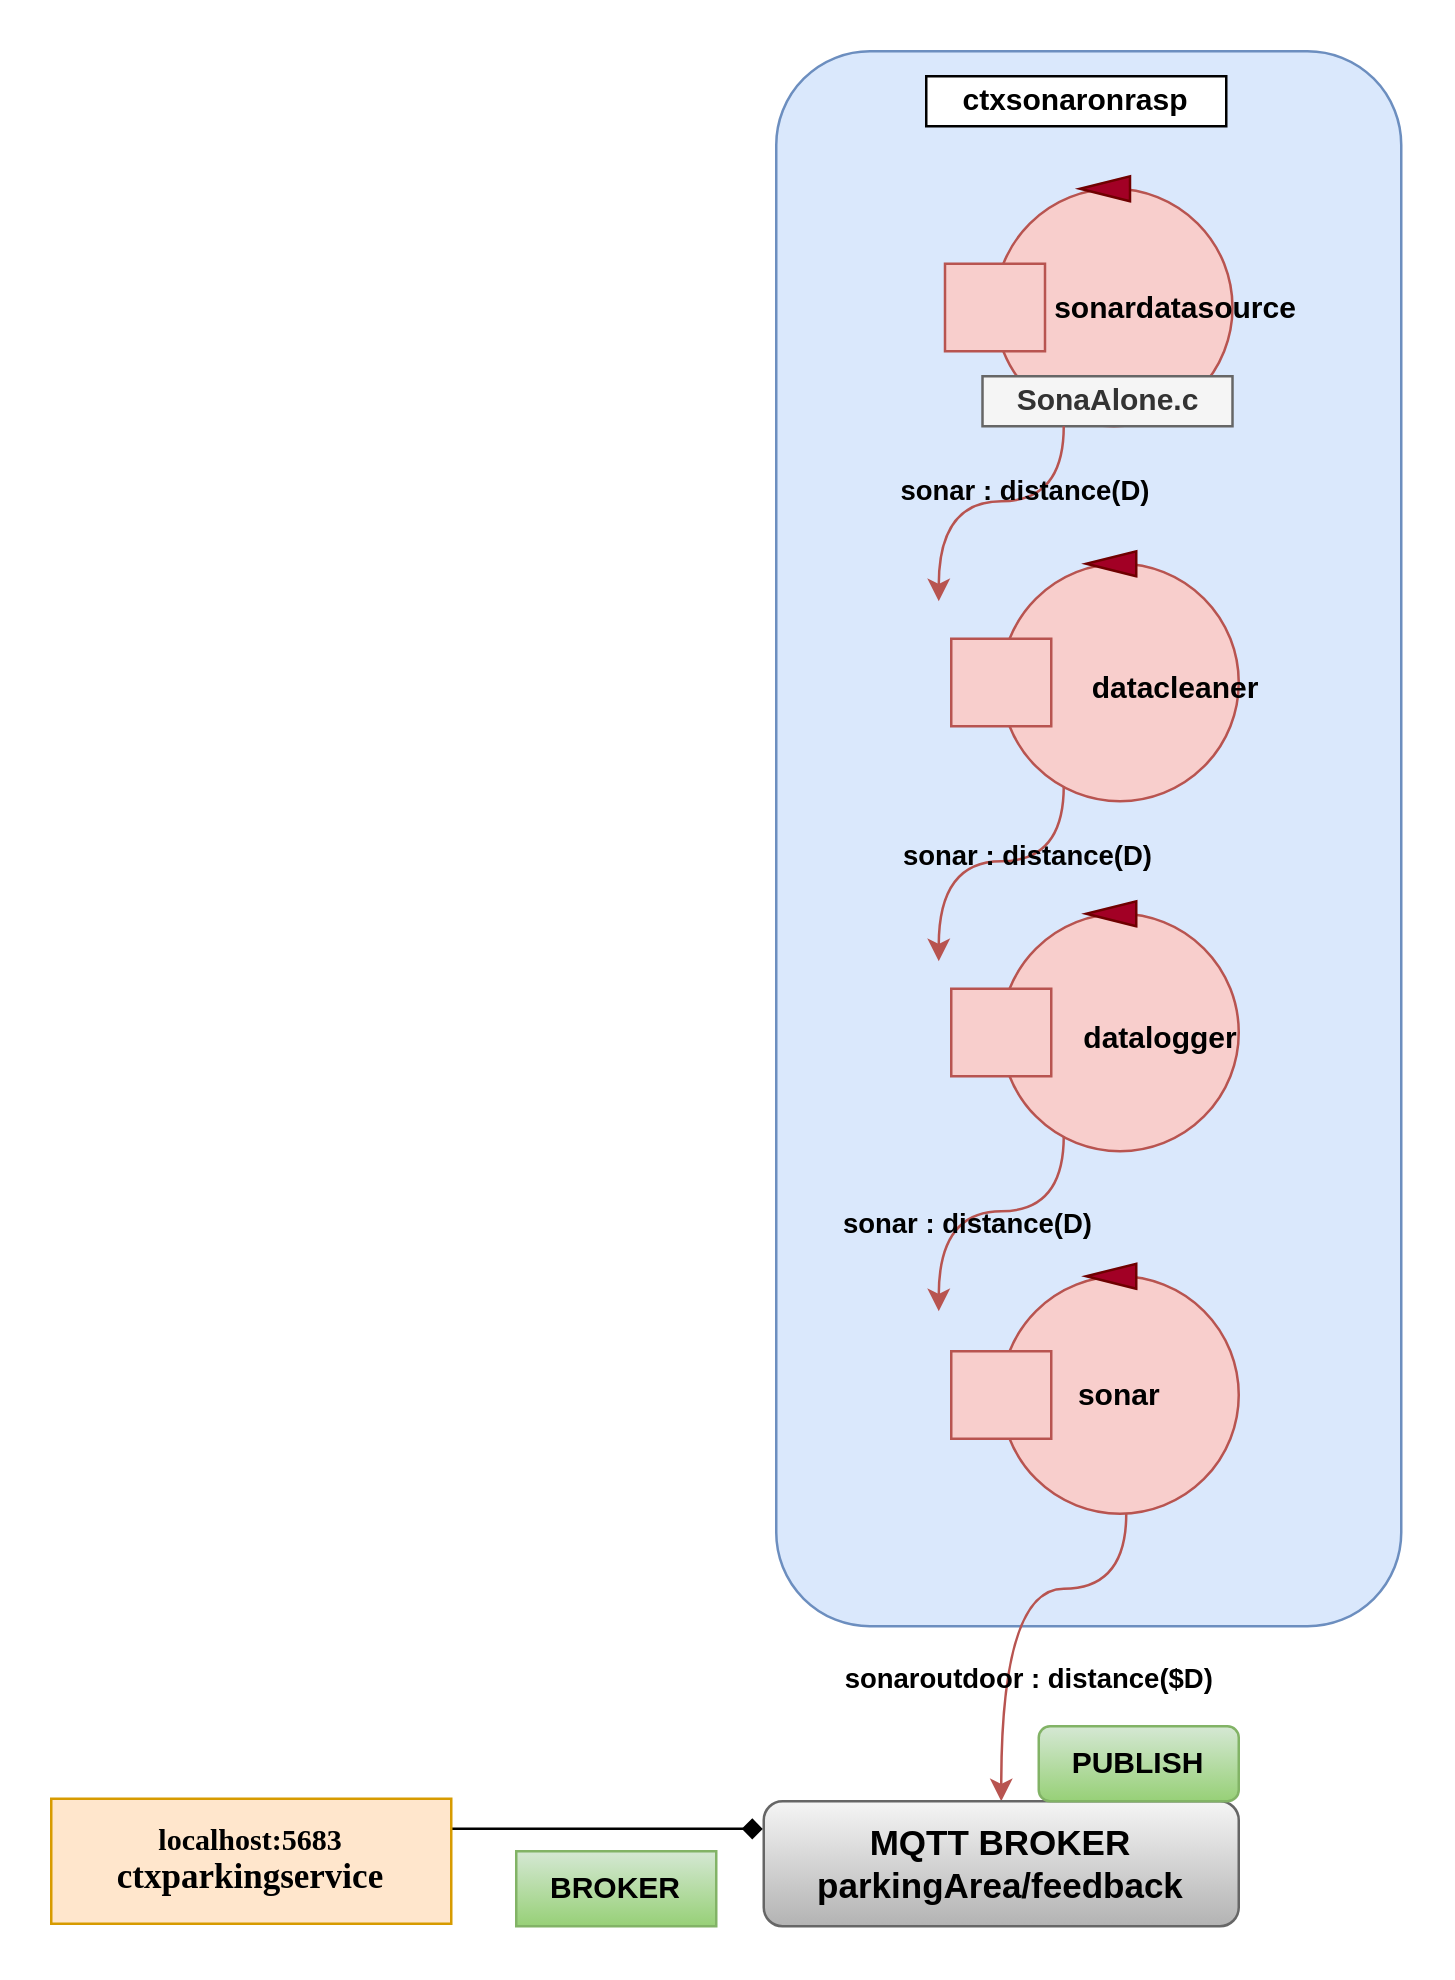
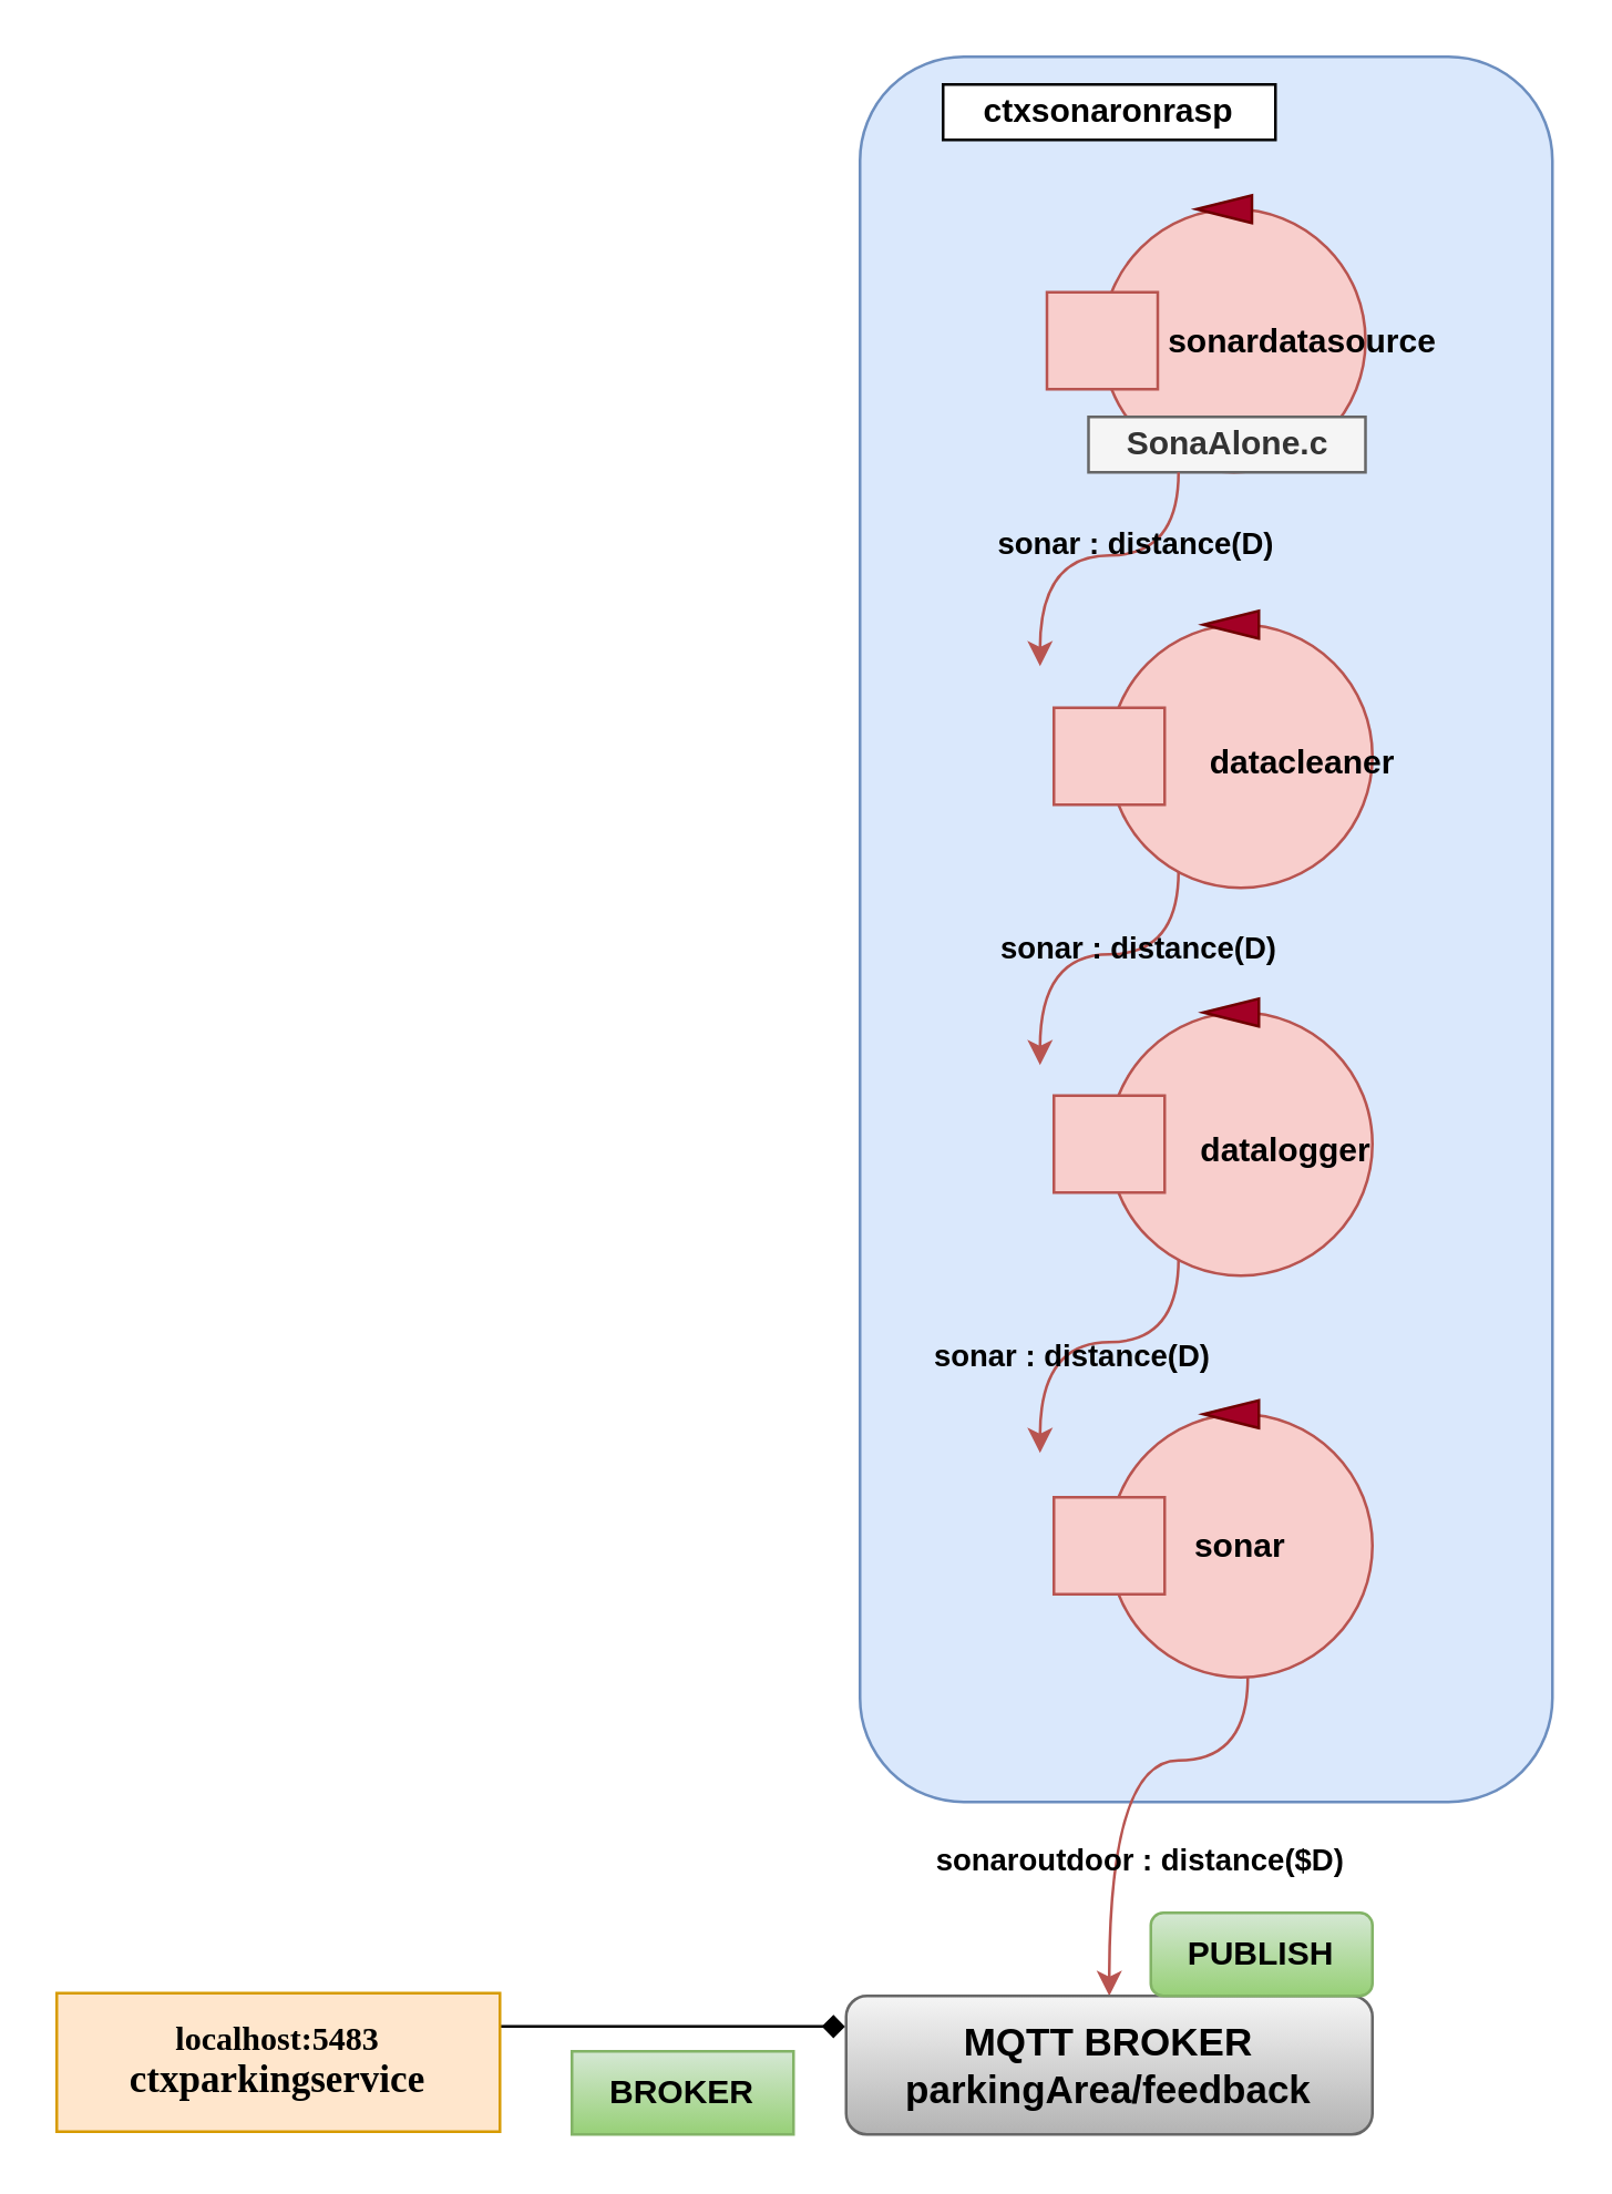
  <mxCell id="0" />
  <mxCell id="1" parent="0" />
  <mxCell id="2" value="" style="rounded=1;whiteSpace=wrap;html=1;fillColor=#dae8fc;strokeColor=#6c8ebf;" vertex="1" parent="1"><mxGeometry x="310" y="20" width="250" height="630" as="geometry" /></mxCell>
- <mxCell id="3" value="&lt;b&gt;ctxsonaronrasp&lt;/b&gt;" style="rounded=0;whiteSpace=wrap;html=1;" vertex="1" parent="1"><mxGeometry x="370" y="30" width="120" height="20" as="geometry" /></mxCell>
+ <mxCell id="3" value="&lt;b&gt;ctxsonaronrasp&lt;/b&gt;" style="rounded=0;whiteSpace=wrap;html=1;" vertex="1" parent="1"><mxGeometry x="340" y="30" width="120" height="20" as="geometry" /></mxCell>
  <mxCell id="4" value="" style="group" vertex="1" connectable="0" parent="1"><mxGeometry x="380" y="505" width="115" height="100" as="geometry" /></mxCell>
  <mxCell id="5" value="&lt;b&gt;sonar&lt;/b&gt;" style="ellipse;whiteSpace=wrap;html=1;aspect=fixed;fillColor=#f8cecc;strokeColor=#b85450;" vertex="1" parent="4"><mxGeometry x="20" y="5" width="95" height="95" as="geometry" /></mxCell>
  <mxCell id="6" value="" style="rounded=0;whiteSpace=wrap;html=1;fillColor=#f8cecc;strokeColor=#b85450;" vertex="1" parent="4"><mxGeometry y="35" width="40" height="35" as="geometry" /></mxCell>
  <mxCell id="7" value="" style="triangle;whiteSpace=wrap;html=1;rotation=-180;fillColor=#a20025;strokeColor=#6F0000;fontColor=#ffffff;" vertex="1" parent="4"><mxGeometry x="54" width="20" height="10" as="geometry" /></mxCell>
  <mxCell id="8" value="" style="group" vertex="1" connectable="0" parent="1"><mxGeometry x="377.5" y="70" width="122.5" height="100" as="geometry" /></mxCell>
  <mxCell id="9" value="" style="ellipse;whiteSpace=wrap;html=1;aspect=fixed;fillColor=#f8cecc;strokeColor=#b85450;" vertex="1" parent="8"><mxGeometry x="20" y="5" width="95" height="95" as="geometry" /></mxCell>
  <mxCell id="10" value="" style="rounded=0;whiteSpace=wrap;html=1;fillColor=#f8cecc;strokeColor=#b85450;" vertex="1" parent="8"><mxGeometry y="35" width="40" height="35" as="geometry" /></mxCell>
  <mxCell id="11" value="" style="triangle;whiteSpace=wrap;html=1;rotation=-180;fillColor=#a20025;strokeColor=#6F0000;fontColor=#ffffff;" vertex="1" parent="8"><mxGeometry x="54" width="20" height="10" as="geometry" /></mxCell>
  <mxCell id="12" value="&lt;b&gt;sonardatasource&lt;/b&gt;" style="text;html=1;strokeColor=none;fillColor=none;align=center;verticalAlign=middle;whiteSpace=wrap;rounded=0;" vertex="1" parent="8"><mxGeometry x="62.5" y="37.5" width="60" height="30" as="geometry" /></mxCell>
  <mxCell id="13" value="&lt;b&gt;SonaAlone.c&lt;/b&gt;" style="rounded=0;whiteSpace=wrap;html=1;fillColor=#f5f5f5;strokeColor=#666666;fontColor=#333333;" vertex="1" parent="8"><mxGeometry x="15" y="80" width="100" height="20" as="geometry" /></mxCell>
  <mxCell id="14" value="" style="group" vertex="1" connectable="0" parent="1"><mxGeometry x="380" y="220" width="120" height="100" as="geometry" /></mxCell>
  <mxCell id="15" value="" style="ellipse;whiteSpace=wrap;html=1;aspect=fixed;fillColor=#f8cecc;strokeColor=#b85450;" vertex="1" parent="14"><mxGeometry x="20" y="5" width="95" height="95" as="geometry" /></mxCell>
  <mxCell id="16" value="" style="rounded=0;whiteSpace=wrap;html=1;fillColor=#f8cecc;strokeColor=#b85450;" vertex="1" parent="14"><mxGeometry y="35" width="40" height="35" as="geometry" /></mxCell>
  <mxCell id="17" value="" style="triangle;whiteSpace=wrap;html=1;rotation=-180;fillColor=#a20025;strokeColor=#6F0000;fontColor=#ffffff;" vertex="1" parent="14"><mxGeometry x="54" width="20" height="10" as="geometry" /></mxCell>
  <mxCell id="18" value="&lt;b&gt;datacleaner&lt;/b&gt;" style="text;html=1;strokeColor=none;fillColor=none;align=center;verticalAlign=middle;whiteSpace=wrap;rounded=0;" vertex="1" parent="14"><mxGeometry x="60" y="40" width="60" height="30" as="geometry" /></mxCell>
  <mxCell id="19" value="" style="group" vertex="1" connectable="0" parent="1"><mxGeometry x="380" y="360" width="120" height="100" as="geometry" /></mxCell>
  <mxCell id="20" value="" style="ellipse;whiteSpace=wrap;html=1;aspect=fixed;fillColor=#f8cecc;strokeColor=#b85450;" vertex="1" parent="19"><mxGeometry x="20" y="5" width="95" height="95" as="geometry" /></mxCell>
  <mxCell id="21" value="" style="rounded=0;whiteSpace=wrap;html=1;fillColor=#f8cecc;strokeColor=#b85450;" vertex="1" parent="19"><mxGeometry y="35" width="40" height="35" as="geometry" /></mxCell>
  <mxCell id="22" value="" style="triangle;whiteSpace=wrap;html=1;rotation=-180;fillColor=#a20025;strokeColor=#6F0000;fontColor=#ffffff;" vertex="1" parent="19"><mxGeometry x="54" width="20" height="10" as="geometry" /></mxCell>
  <mxCell id="23" value="&lt;b&gt;datalogger&lt;/b&gt;" style="text;html=1;strokeColor=none;fillColor=none;align=center;verticalAlign=middle;whiteSpace=wrap;rounded=0;" vertex="1" parent="19"><mxGeometry x="54" y="40" width="60" height="30" as="geometry" /></mxCell>
  <mxCell id="24" value="" style="curved=1;endArrow=classic;html=1;rounded=0;edgeStyle=orthogonalEdgeStyle;fillColor=#f8cecc;strokeColor=#b85450;" edge="1" parent="1"><mxGeometry width="50" height="50" relative="1" as="geometry"><mxPoint x="425" y="170" as="sourcePoint" /><mxPoint x="375" y="240" as="targetPoint" /><Array as="points"><mxPoint x="425" y="200" /><mxPoint x="375" y="200" /></Array></mxGeometry></mxCell>
  <mxCell id="25" value="sonar : distance(D)&amp;nbsp;" style="edgeLabel;html=1;align=center;verticalAlign=middle;resizable=0;points=[];labelBackgroundColor=none;fontStyle=1" vertex="1" connectable="0" parent="24"><mxGeometry x="-0.253" y="-5" relative="1" as="geometry"><mxPoint as="offset" /></mxGeometry></mxCell>
  <mxCell id="26" value="" style="curved=1;endArrow=classic;html=1;rounded=0;edgeStyle=orthogonalEdgeStyle;fillColor=#f8cecc;strokeColor=#b85450;" edge="1" parent="1"><mxGeometry width="50" height="50" relative="1" as="geometry"><mxPoint x="425" y="314" as="sourcePoint" /><mxPoint x="375" y="384" as="targetPoint" /><Array as="points"><mxPoint x="425" y="344" /><mxPoint x="375" y="344" /></Array></mxGeometry></mxCell>
  <mxCell id="27" value="&lt;span style=&quot;font-weight: 700;&quot;&gt;sonar : distance(D)&amp;nbsp;&lt;/span&gt;" style="edgeLabel;html=1;align=center;verticalAlign=middle;resizable=0;points=[];labelBackgroundColor=none;" vertex="1" connectable="0" parent="26"><mxGeometry x="-0.27" y="-3" relative="1" as="geometry"><mxPoint as="offset" /></mxGeometry></mxCell>
  <mxCell id="28" value="" style="curved=1;endArrow=classic;html=1;rounded=0;edgeStyle=orthogonalEdgeStyle;fillColor=#f8cecc;strokeColor=#b85450;" edge="1" parent="1"><mxGeometry width="50" height="50" relative="1" as="geometry"><mxPoint x="425" y="454" as="sourcePoint" /><mxPoint x="375" y="524" as="targetPoint" /><Array as="points"><mxPoint x="425" y="484" /><mxPoint x="375" y="484" /></Array></mxGeometry></mxCell>
  <mxCell id="29" value="&lt;span style=&quot;font-weight: 700;&quot;&gt;sonar : distance(D)&amp;nbsp;&lt;/span&gt;" style="edgeLabel;html=1;align=center;verticalAlign=middle;resizable=0;points=[];labelBackgroundColor=none;" vertex="1" connectable="0" parent="28"><mxGeometry x="0.13" y="4" relative="1" as="geometry"><mxPoint as="offset" /></mxGeometry></mxCell>
  <mxCell id="30" value="" style="curved=1;endArrow=classic;html=1;rounded=0;edgeStyle=orthogonalEdgeStyle;fillColor=#f8cecc;strokeColor=#b85450;entryX=0.5;entryY=0;entryDx=0;entryDy=0;" edge="1" parent="1" target="32"><mxGeometry width="50" height="50" relative="1" as="geometry"><mxPoint x="450" y="605" as="sourcePoint" /><mxPoint x="400" y="700" as="targetPoint" /><Array as="points"><mxPoint x="450" y="635" /><mxPoint x="400" y="635" /></Array></mxGeometry></mxCell>
  <mxCell id="31" value="&lt;b&gt;sonaroutdoor : distance($D)&lt;/b&gt;" style="edgeLabel;html=1;align=center;verticalAlign=middle;resizable=0;points=[];labelBackgroundColor=none;" vertex="1" connectable="0" parent="30"><mxGeometry x="0.269" y="7" relative="1" as="geometry"><mxPoint x="3" y="10" as="offset" /></mxGeometry></mxCell>
  <mxCell id="32" value="&lt;b style=&quot;font-size: 14px&quot;&gt;MQTT BROKER&lt;br&gt;parkingArea/feedback&lt;/b&gt;" style="whiteSpace=wrap;html=1;labelBackgroundColor=none;fillColor=#f5f5f5;strokeColor=#666666;gradientColor=#b3b3b3;rounded=1;" vertex="1" parent="1"><mxGeometry x="305" y="720" width="190" height="50" as="geometry" /></mxCell>
  <mxCell id="33" value="&lt;b&gt;PUBLISH&lt;/b&gt;" style="whiteSpace=wrap;html=1;labelBackgroundColor=none;gradientColor=#97d077;fillColor=#d5e8d4;strokeColor=#82b366;rounded=1;" vertex="1" parent="1"><mxGeometry x="415" y="690" width="80" height="30" as="geometry" /></mxCell>
  <mxCell id="34" style="edgeStyle=orthogonalEdgeStyle;rounded=0;orthogonalLoop=1;jettySize=auto;html=1;entryX=-0.002;entryY=0.221;entryDx=0;entryDy=0;entryPerimeter=0;endArrow=diamond;" edge="1" parent="1" source="35" target="32"><mxGeometry relative="1" as="geometry"><mxPoint x="305" y="741" as="targetPoint" /><Array as="points"><mxPoint x="250" y="731" /><mxPoint x="250" y="731" /></Array></mxGeometry></mxCell>
- <mxCell id="35" value="&lt;font face=&quot;Lucida Console&quot;&gt;&lt;b&gt;localhost:5683&lt;br&gt;&lt;font style=&quot;font-size: 14px&quot;&gt;ctxparkingservice&lt;/font&gt;&lt;/b&gt;&lt;/font&gt;" style="text;html=1;strokeColor=#d79b00;fillColor=#ffe6cc;align=center;verticalAlign=middle;whiteSpace=wrap;rounded=0;labelBackgroundColor=none;" vertex="1" parent="1"><mxGeometry x="20" y="719" width="160" height="50" as="geometry" /></mxCell>
+ <mxCell id="35" value="&lt;font face=&quot;Lucida Console&quot;&gt;&lt;b&gt;localhost:5483&lt;br&gt;&lt;font style=&quot;font-size: 14px&quot;&gt;ctxparkingservice&lt;/font&gt;&lt;/b&gt;&lt;/font&gt;" style="text;html=1;strokeColor=#d79b00;fillColor=#ffe6cc;align=center;verticalAlign=middle;whiteSpace=wrap;rounded=0;labelBackgroundColor=none;" vertex="1" parent="1"><mxGeometry x="20" y="719" width="160" height="50" as="geometry" /></mxCell>
  <mxCell id="36" value="&lt;b&gt;BROKER&lt;/b&gt;" style="rounded=0;whiteSpace=wrap;html=1;labelBackgroundColor=none;gradientColor=#97d077;fillColor=#d5e8d4;strokeColor=#82b366;" vertex="1" parent="1"><mxGeometry x="206" y="740" width="80" height="30" as="geometry" /></mxCell>
